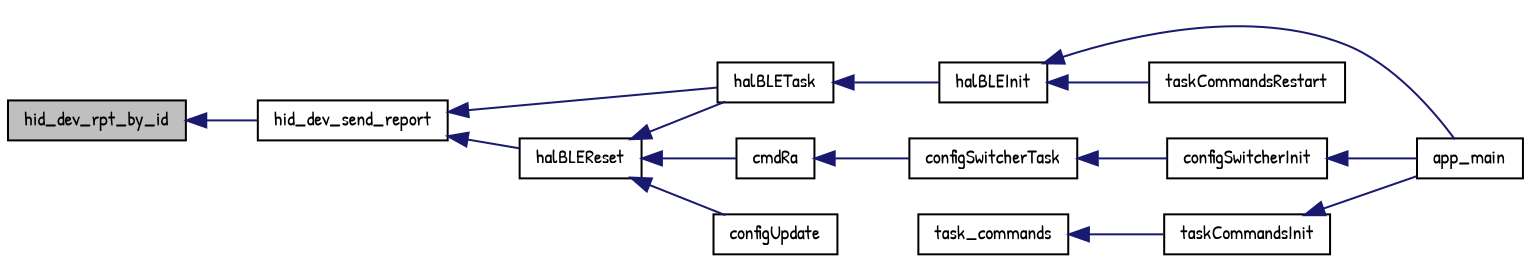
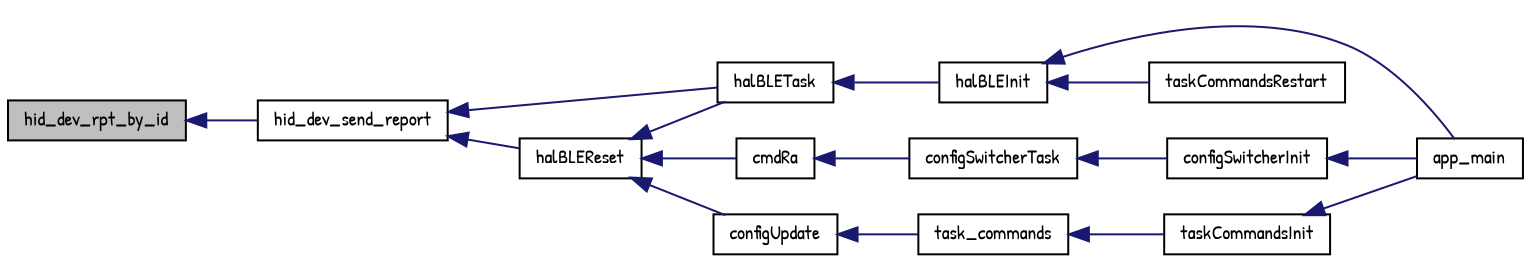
  digraph {
    fontname="Patrick Hand"
    rankdir=LR
    node [color=black fillcolor=white fontname="Patrick Hand" fontsize=10 shape=record style=filled]
    edge [color=midnightblue dir=back fontname="Patrick Hand" fontsize=10 labelfontname=Helvetica labelfontsize=10 style=solid]
    n1 [fillcolor=grey75 fontcolor=black height=0.2 label=hid_dev_rpt_by_id width=0.4]
    n2 [height=0.2 label=hid_dev_send_report width=0.4]
    n3 [height=0.2 label=halBLETask width=0.4]
    n4 [height=0.2 label=halBLEReset width=0.4]
    n5 [height=0.2 label=halBLEInit width=0.4]
    n6 [height=0.2 label=cmdRa width=0.4]
    n7 [height=0.2 label=configUpdate width=0.4]
    n8 [height=0.2 label=app_main width=0.4]
    n9 [height=0.2 label=taskCommandsRestart width=0.4]
    n10 [height=0.2 label=configSwitcherTask width=0.4]
    n11 [height=0.2 label=task_commands width=0.4]
    n12 [height=0.2 label=configSwitcherInit width=0.4]
    n13 [height=0.2 label=taskCommandsInit width=0.4]
    n1 -> n2
    n2 -> n3
    n2 -> n4
    n3 -> n5
    n4 -> n3
    n4 -> n6
    n4 -> n7
    n5 -> n8
    n5 -> n9
    n6 -> n10
+   n7 -> n11
    n10 -> n12
    n11 -> n13
    n12 -> n8
    n13 -> n8
  }
